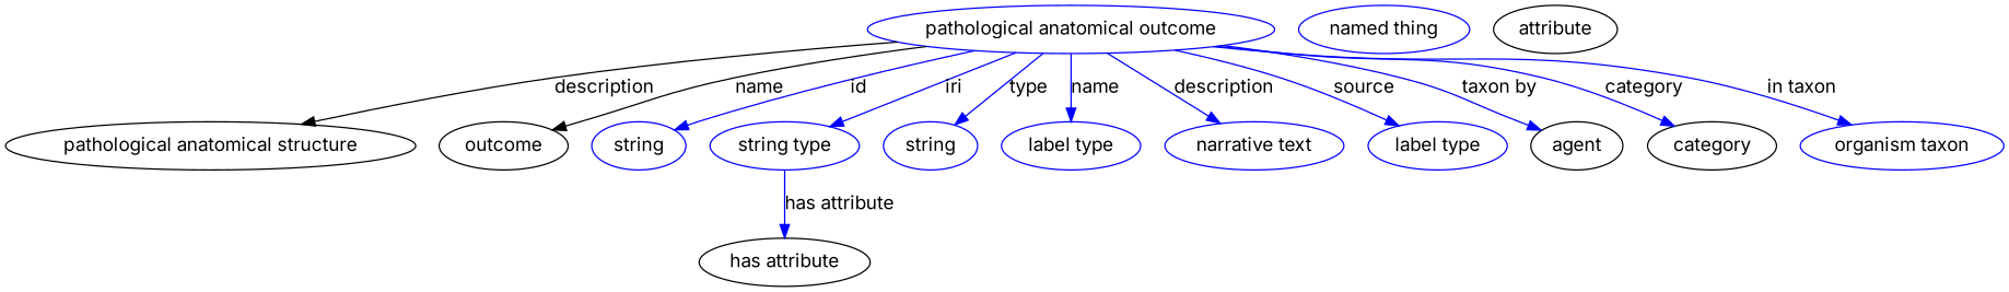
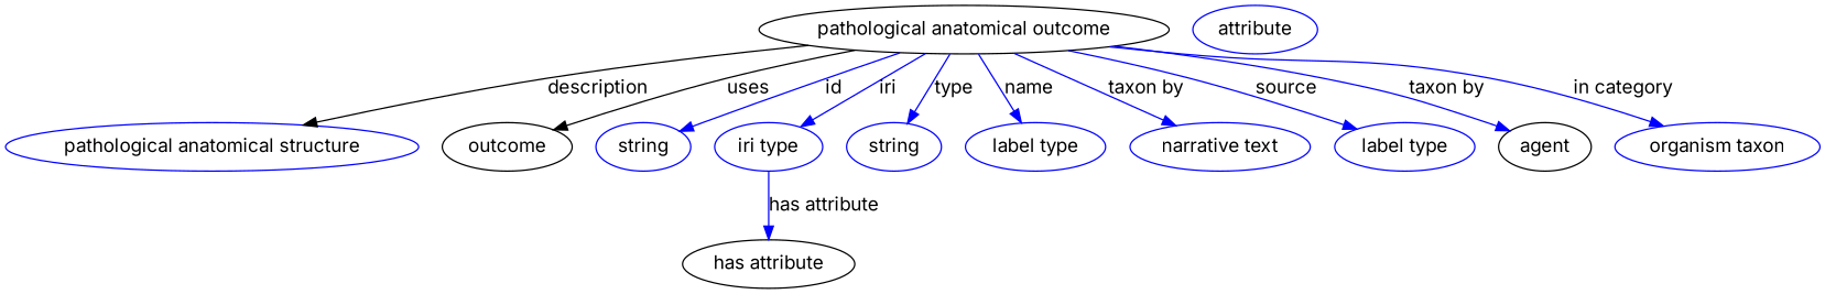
  digraph {
    fontname=Inter
    node [fontname=Inter color=blue]
    edge [fontname=Inter color=blue style=solid]
-   n1 [height=0.5 label="pathological anatomical outcome" width=3.5747]
-   "pathological anatomical structure" [height=0.5 width=3.5747 color=""]
+   n1 [height=0.5 label="pathological anatomical outcome" width=3.5747 color=""]
+   "pathological anatomical structure" [height=0.5 width=3.5747]
    outcome [height=0.5 width=1.1555 color=""]
    n4 [height=0.5 label=string width=0.84854]
-   n5 [height=0.5 label="string type" width=1.011]
+   n5 [height=0.5 label="iri type" width=1.011]
    n6 [height=0.5 label=string width=0.84854]
    n7 [height=0.5 label="label type" width=1.2638]
    n8 [height=0.5 label="narrative text" width=1.6068]
    n9 [height=0.5 label="label type" width=1.2638]
    n10 [color=black height=0.5 label=agent width=0.83048]
-   category [height=0.5 width=1.1374 color=""]
    n12 [height=0.5 label="organism taxon" width=1.8234]
    "has attribute" [height=0.5 width=1.4985 color=""]
-   n14 [height=0.5 label="named thing" width=1.5346]
-   n15 [color=black height=0.5 label=attribute width=1.1193]
+   n15 [height=0.5 label=attribute width=1.1193]
    n1 -> "pathological anatomical structure" [label=description color="" style=""]
-   n1 -> outcome [label=name color="" style=""]
+   n1 -> outcome [label=uses color="" style=""]
    n1 -> n4 [label=id]
    n1 -> n5 [label=iri]
    n1 -> n6 [label=type]
    n1 -> n7 [label=name]
-   n1 -> n8 [label=description]
+   n1 -> n8 [label="taxon by"]
    n1 -> n9 [label=source]
    n1 -> n10 [label="taxon by"]
-   n1 -> category [label=category]
-   n1 -> n12 [label="in taxon"]
+   n1 -> n12 [label="in category"]
    n5 -> "has attribute" [label="has attribute"]
  }
